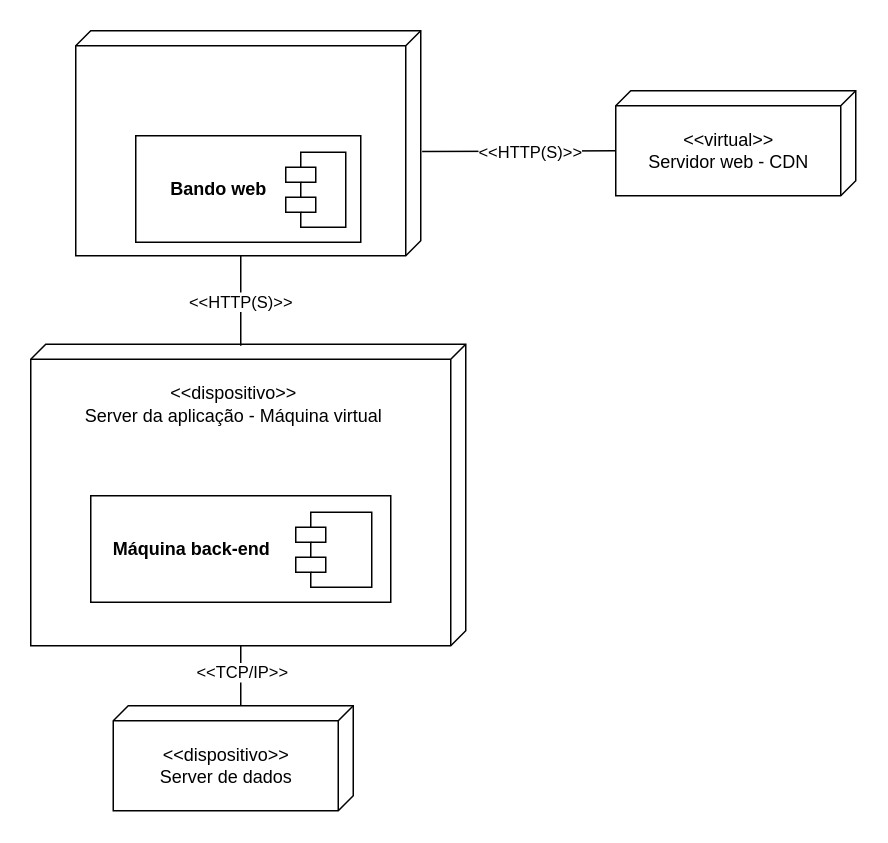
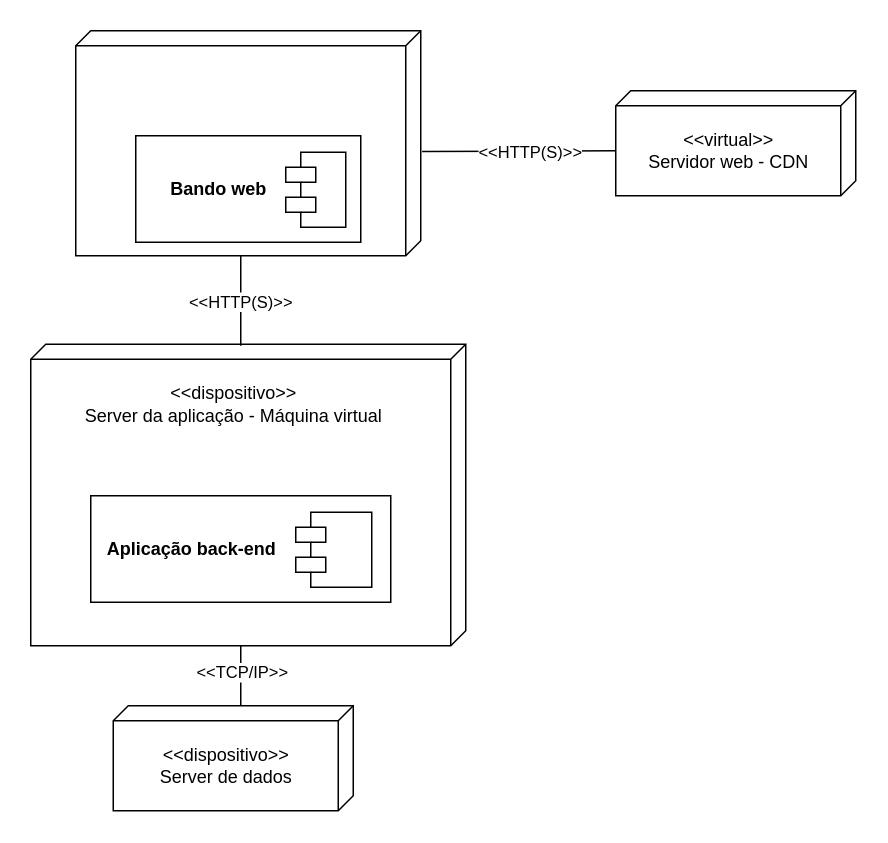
  <mxCell id="0" />
  <mxCell id="1" parent="0" />
  <mxCell id="2" value="" style="verticalAlign=top;align=center;spacingTop=8;spacingLeft=2;spacingRight=12;shape=cube;size=10;direction=south;fontStyle=4;html=1;whiteSpace=wrap;" vertex="1" parent="1"><mxGeometry x="50" y="20" width="230" height="150" as="geometry" /></mxCell>
  <mxCell id="3" value="" style="group" vertex="1" connectable="0" parent="1"><mxGeometry x="90" y="90" width="150" height="71" as="geometry" /></mxCell>
  <mxCell id="4" value="" style="html=1;whiteSpace=wrap;" vertex="1" parent="3"><mxGeometry width="150" height="71" as="geometry" /></mxCell>
  <mxCell id="5" value="" style="shape=module;align=left;spacingLeft=20;align=center;verticalAlign=top;whiteSpace=wrap;html=1;" vertex="1" parent="3"><mxGeometry x="100" y="11" width="40" height="50" as="geometry" /></mxCell>
  <mxCell id="6" value="&lt;b&gt;Bando web&lt;/b&gt;" style="text;html=1;align=center;verticalAlign=middle;resizable=0;points=[];autosize=1;strokeColor=none;fillColor=none;" vertex="1" parent="3"><mxGeometry y="20.5" width="110" height="30" as="geometry" /></mxCell>
  <mxCell id="7" value="" style="verticalAlign=top;align=center;spacingTop=8;spacingLeft=2;spacingRight=12;shape=cube;size=10;direction=south;fontStyle=4;html=1;whiteSpace=wrap;" vertex="1" parent="1"><mxGeometry x="20" y="229" width="290" height="201" as="geometry" /></mxCell>
  <mxCell id="8" value="&amp;lt;&amp;lt;dispositivo&amp;gt;&amp;gt;&lt;div&gt;Server da aplicação - Máquina virtual&lt;/div&gt;" style="text;html=1;align=center;verticalAlign=middle;resizable=0;points=[];autosize=1;strokeColor=none;fillColor=none;" vertex="1" parent="1"><mxGeometry x="45" y="249" width="220" height="40" as="geometry" /></mxCell>
  <mxCell id="9" value="" style="group" vertex="1" connectable="0" parent="1"><mxGeometry x="70" y="330" width="190" height="71" as="geometry" /></mxCell>
  <mxCell id="10" value="" style="html=1;whiteSpace=wrap;" vertex="1" parent="9"><mxGeometry x="-10" width="200" height="71" as="geometry" /></mxCell>
  <mxCell id="11" value="" style="shape=module;align=left;spacingLeft=20;align=center;verticalAlign=top;whiteSpace=wrap;html=1;" vertex="1" parent="9"><mxGeometry x="126.667" y="11" width="50.667" height="50" as="geometry" /></mxCell>
- <mxCell id="12" value="&lt;b&gt;Máquina back-end&lt;/b&gt;" style="text;html=1;align=center;verticalAlign=middle;resizable=0;points=[];autosize=1;strokeColor=none;fillColor=none;" vertex="1" parent="9"><mxGeometry x="-13.33" y="21" width="140" height="30" as="geometry" /></mxCell>
+ <mxCell id="12" value="&lt;b&gt;Aplicação back-end&lt;/b&gt;" style="text;html=1;align=center;verticalAlign=middle;resizable=0;points=[];autosize=1;strokeColor=none;fillColor=none;" vertex="1" parent="9"><mxGeometry x="-13.33" y="21" width="140" height="30" as="geometry" /></mxCell>
  <mxCell id="13" value="" style="verticalAlign=top;align=center;spacingTop=8;spacingLeft=2;spacingRight=12;shape=cube;size=10;direction=south;fontStyle=4;html=1;whiteSpace=wrap;" vertex="1" parent="1"><mxGeometry x="410" y="60" width="160" height="70" as="geometry" /></mxCell>
  <mxCell id="14" value="&amp;lt;&amp;lt;virtual&amp;gt;&amp;gt;&lt;div&gt;Servidor web - CDN&lt;/div&gt;" style="text;html=1;align=center;verticalAlign=middle;resizable=0;points=[];autosize=1;strokeColor=none;fillColor=none;" vertex="1" parent="1"><mxGeometry x="420" y="80" width="130" height="40" as="geometry" /></mxCell>
  <mxCell id="15" value="" style="verticalAlign=top;align=center;spacingTop=8;spacingLeft=2;spacingRight=12;shape=cube;size=10;direction=south;fontStyle=4;html=1;whiteSpace=wrap;" vertex="1" parent="1"><mxGeometry x="75" y="470" width="160" height="70" as="geometry" /></mxCell>
  <mxCell id="16" value="&amp;lt;&amp;lt;dispositivo&amp;gt;&amp;gt;&lt;div&gt;Server de dados&lt;/div&gt;" style="text;html=1;align=center;verticalAlign=middle;resizable=0;points=[];autosize=1;strokeColor=none;fillColor=none;" vertex="1" parent="1"><mxGeometry x="95" y="490" width="110" height="40" as="geometry" /></mxCell>
  <mxCell id="17" value="" style="endArrow=none;html=1;rounded=0;entryX=0;entryY=0;entryDx=40;entryDy=160;entryPerimeter=0;exitX=0.537;exitY=-0.004;exitDx=0;exitDy=0;exitPerimeter=0;" edge="1" parent="1" source="2" target="13"><mxGeometry width="50" height="50" relative="1" as="geometry"><mxPoint x="300" y="130" as="sourcePoint" /><mxPoint x="350" y="80" as="targetPoint" /></mxGeometry></mxCell>
  <mxCell id="18" value="&amp;lt;&amp;lt;HTTP(S)&amp;gt;&amp;gt;" style="edgeLabel;html=1;align=center;verticalAlign=middle;resizable=0;points=[];" vertex="1" connectable="0" parent="17"><mxGeometry x="0.111" relative="1" as="geometry"><mxPoint as="offset" /></mxGeometry></mxCell>
  <mxCell id="19" value="" style="endArrow=none;html=1;rounded=0;entryX=0;entryY=0;entryDx=150;entryDy=120;entryPerimeter=0;" edge="1" parent="1" target="2"><mxGeometry width="50" height="50" relative="1" as="geometry"><mxPoint x="160" y="230" as="sourcePoint" /><mxPoint x="160" y="180" as="targetPoint" /></mxGeometry></mxCell>
  <mxCell id="20" value="&amp;lt;&amp;lt;HTTP(S)&amp;gt;&amp;gt;" style="edgeLabel;html=1;align=center;verticalAlign=middle;resizable=0;points=[];" vertex="1" connectable="0" parent="19"><mxGeometry x="0.007" y="1" relative="1" as="geometry"><mxPoint as="offset" /></mxGeometry></mxCell>
  <mxCell id="21" value="" style="endArrow=none;html=1;rounded=0;entryX=0;entryY=0;entryDx=201;entryDy=150;entryPerimeter=0;exitX=0;exitY=0;exitDx=0;exitDy=75;exitPerimeter=0;" edge="1" parent="1" source="15" target="7"><mxGeometry width="50" height="50" relative="1" as="geometry"><mxPoint x="130" y="490" as="sourcePoint" /><mxPoint x="180" y="440" as="targetPoint" /></mxGeometry></mxCell>
  <mxCell id="22" value="&amp;lt;&amp;lt;TCP/IP&amp;gt;&amp;gt;" style="edgeLabel;html=1;align=center;verticalAlign=middle;resizable=0;points=[];" vertex="1" connectable="0" parent="21"><mxGeometry x="0.128" relative="1" as="geometry"><mxPoint as="offset" /></mxGeometry></mxCell>
